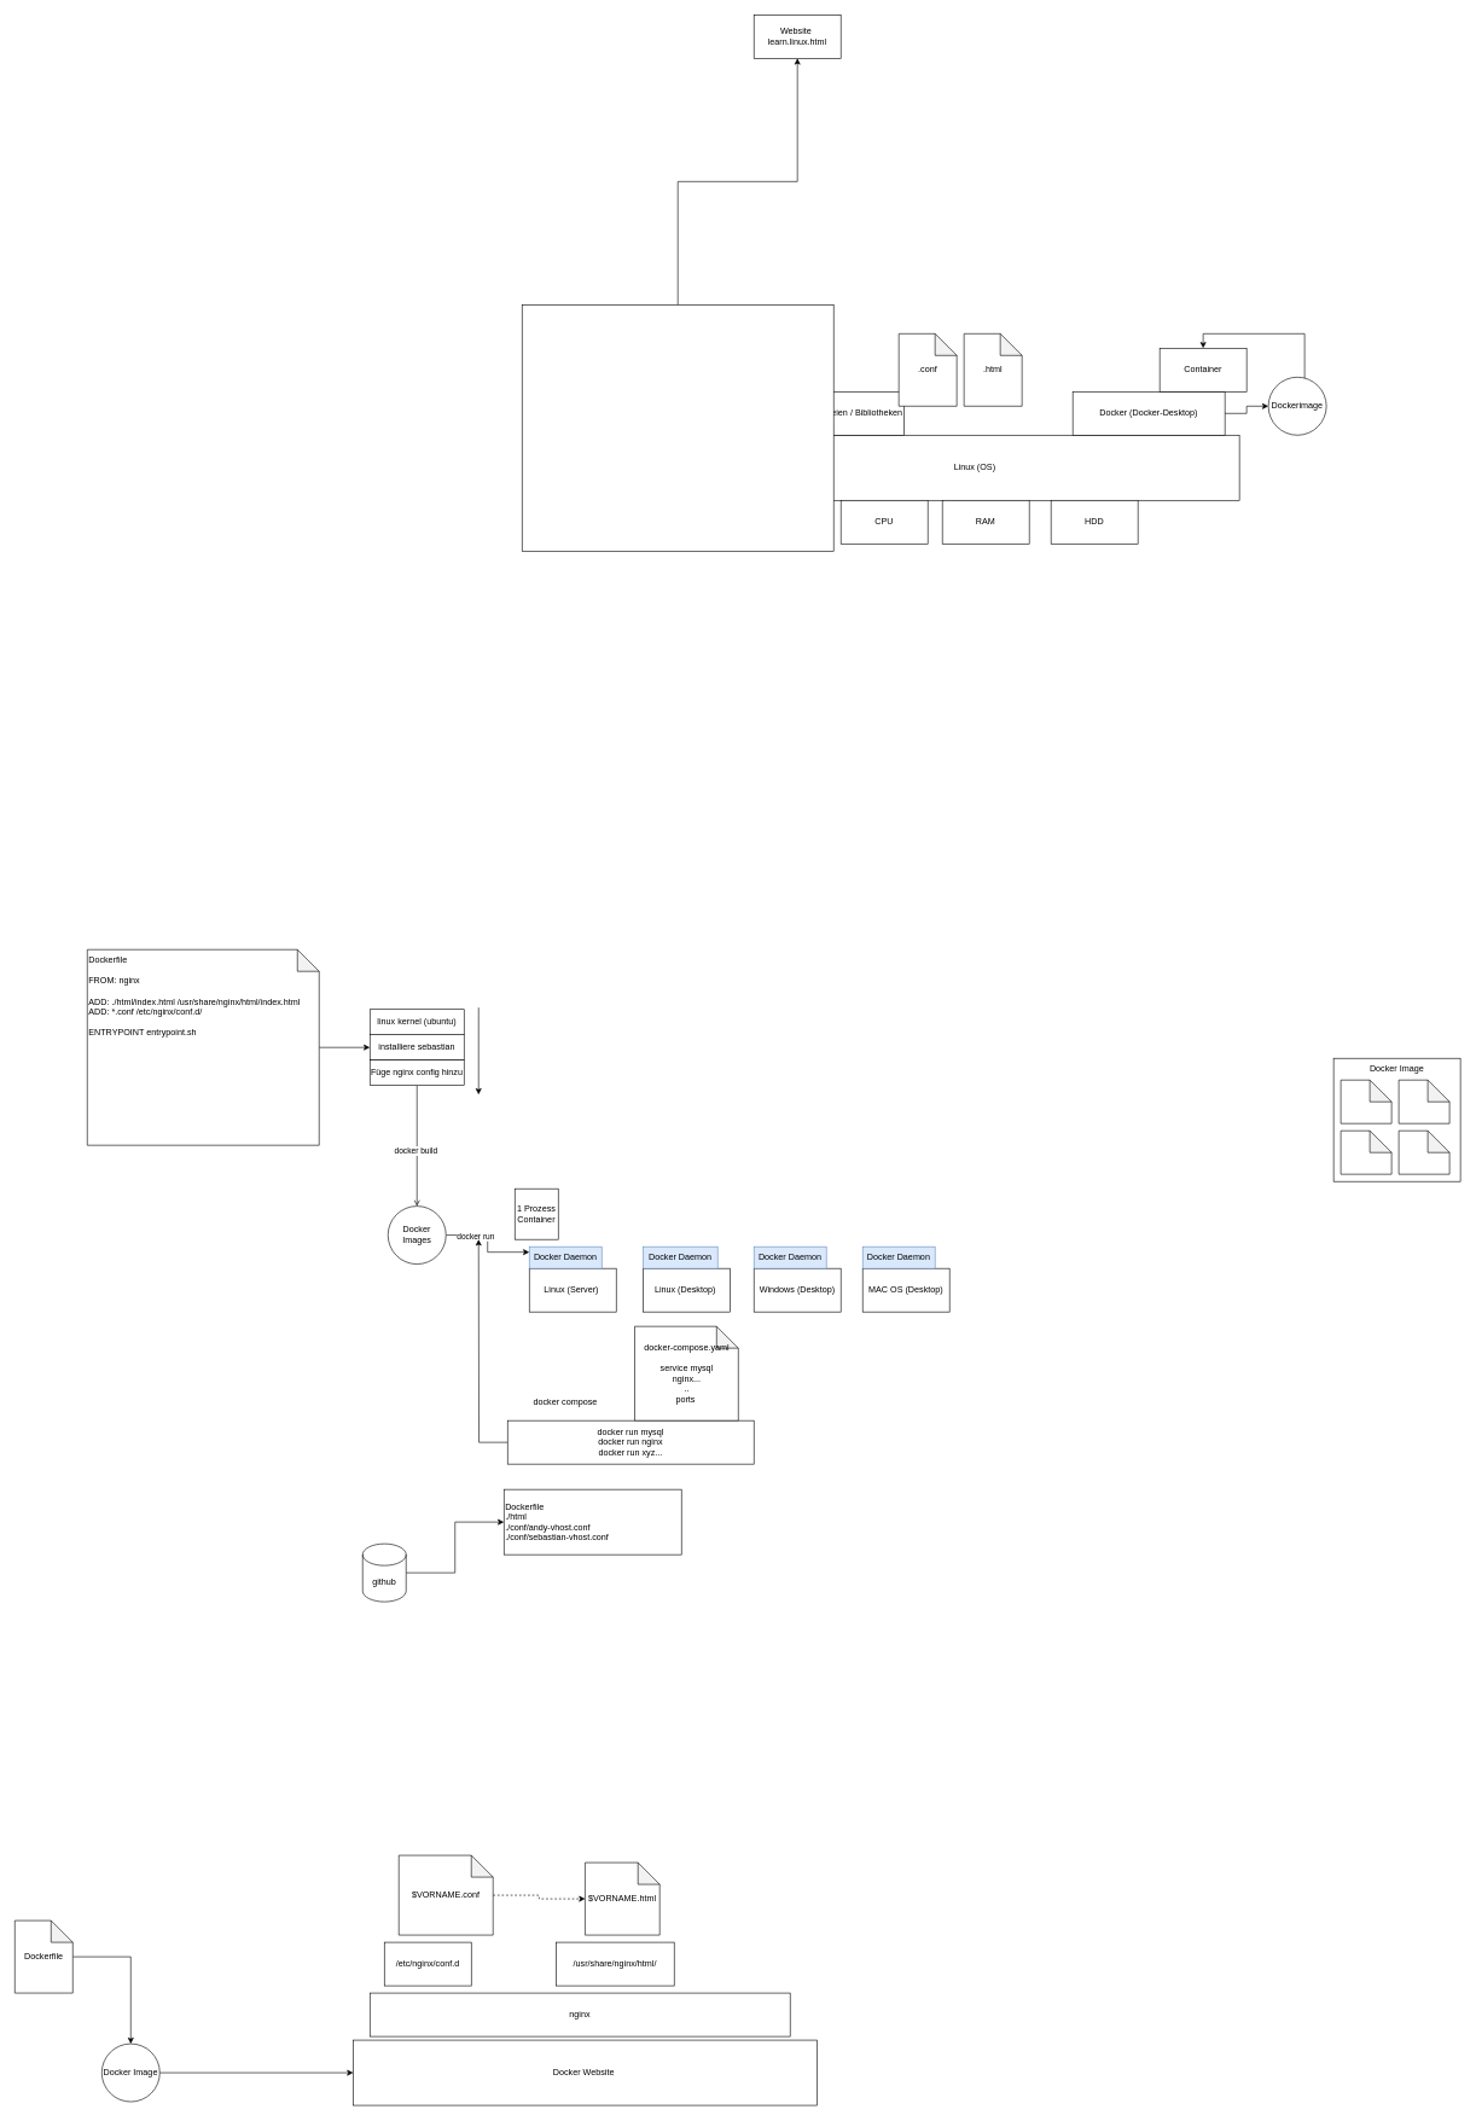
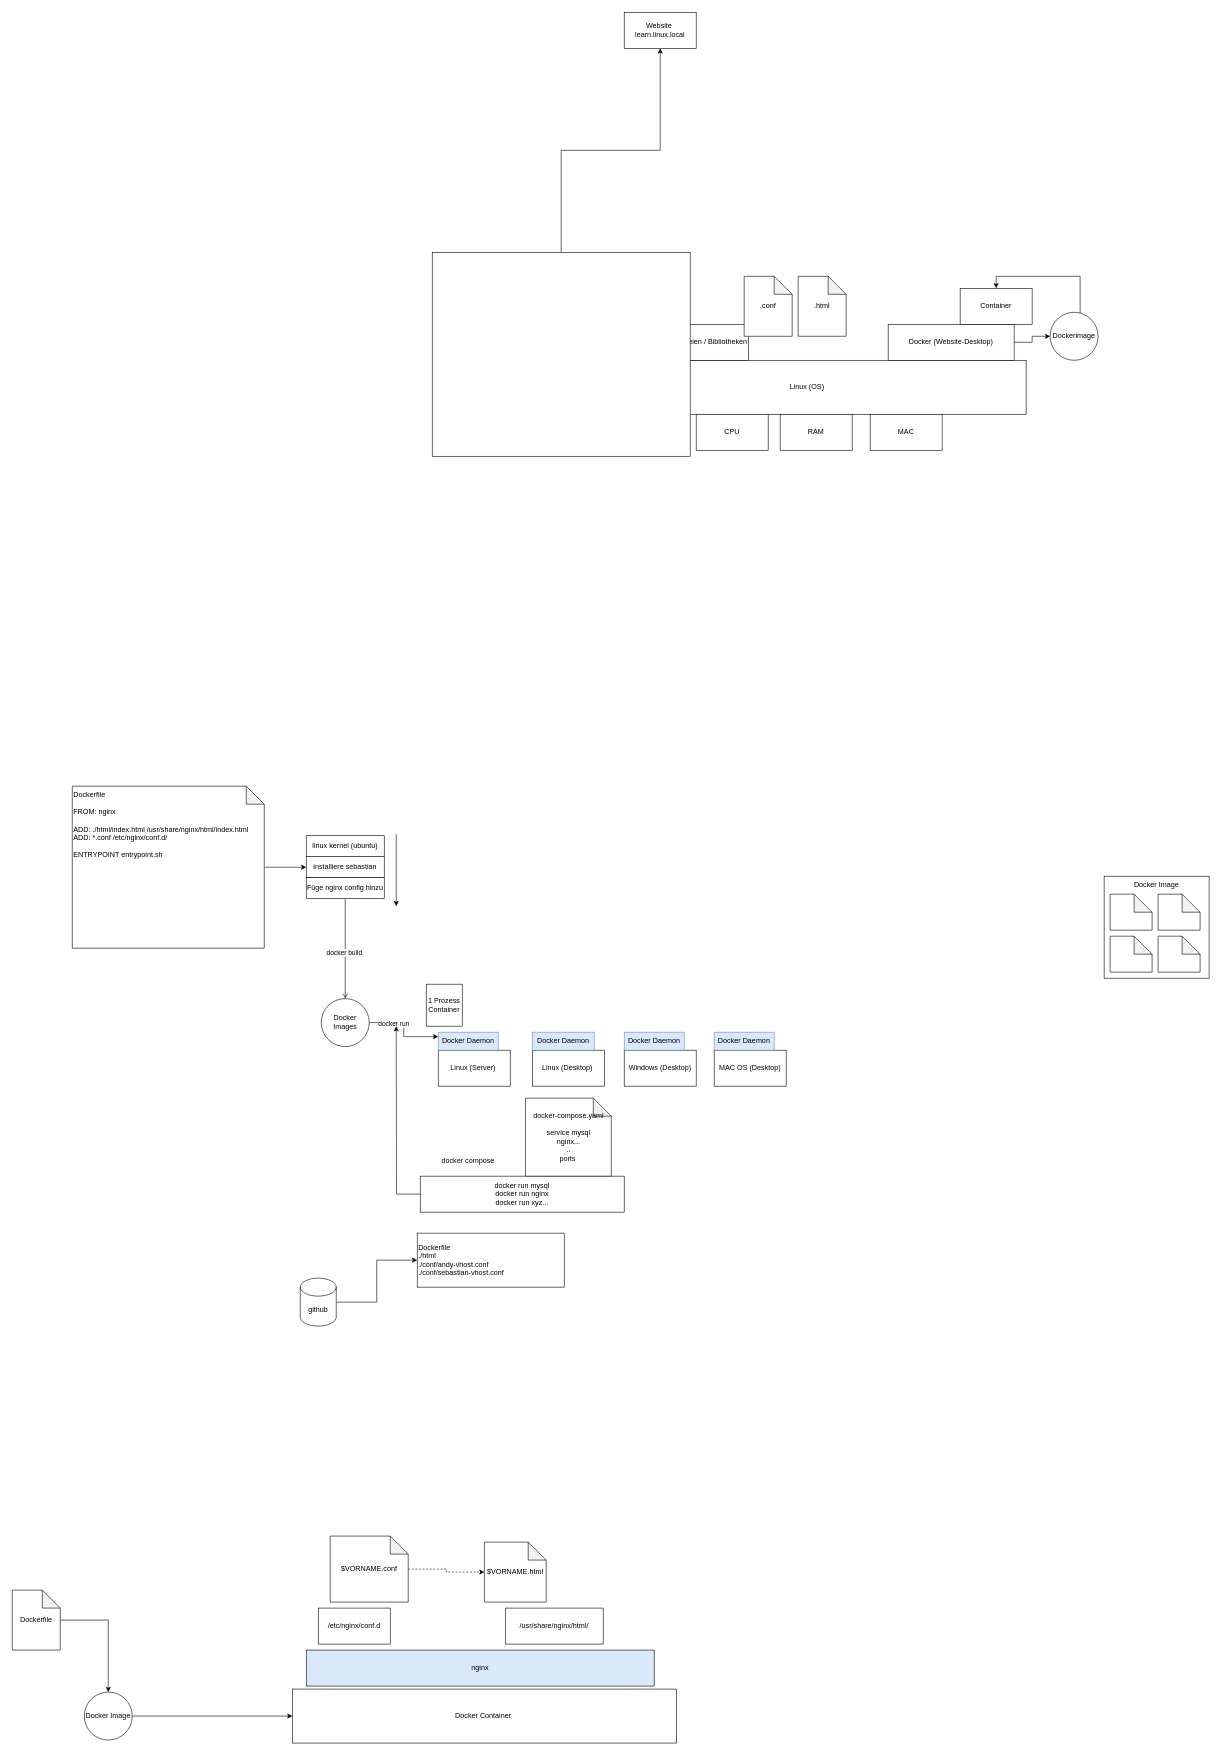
  <mxCell id="0" />
  <mxCell id="1" parent="0" />
  <mxCell id="2" value="Linux (OS)" style="rounded=0;whiteSpace=wrap;html=1;" vertex="1" parent="1"><mxGeometry x="980" y="600" width="730" height="90" as="geometry" /></mxCell>
  <mxCell id="3" value="Hardware" style="rounded=0;whiteSpace=wrap;html=1;" vertex="1" parent="1"><mxGeometry x="1007" y="690" width="120" height="60" as="geometry" /></mxCell>
  <mxCell id="4" value="CPU" style="rounded=0;whiteSpace=wrap;html=1;" vertex="1" parent="1"><mxGeometry x="1160" y="690" width="120" height="60" as="geometry" /></mxCell>
  <mxCell id="5" value="RAM" style="rounded=0;whiteSpace=wrap;html=1;" vertex="1" parent="1"><mxGeometry x="1300" y="690" width="120" height="60" as="geometry" /></mxCell>
- <mxCell id="6" value="HDD" style="rounded=0;whiteSpace=wrap;html=1;" vertex="1" parent="1"><mxGeometry x="1450" y="690" width="120" height="60" as="geometry" /></mxCell>
+ <mxCell id="6" value="MAC" style="rounded=0;whiteSpace=wrap;html=1;" vertex="1" parent="1"><mxGeometry x="1450" y="690" width="120" height="60" as="geometry" /></mxCell>
  <mxCell id="7" value="Programme" style="rounded=0;whiteSpace=wrap;html=1;" vertex="1" parent="1"><mxGeometry x="990" y="540" width="120" height="60" as="geometry" /></mxCell>
  <mxCell id="8" value="Dateien / Bibliotheken" style="rounded=0;whiteSpace=wrap;html=1;" vertex="1" parent="1"><mxGeometry x="1127" y="540" width="120" height="60" as="geometry" /></mxCell>
  <mxCell id="9" value=".conf" style="shape=note;whiteSpace=wrap;html=1;backgroundOutline=1;darkOpacity=0.05;" vertex="1" parent="1"><mxGeometry x="1240" y="460" width="80" height="100" as="geometry" /></mxCell>
  <mxCell id="10" value=".html" style="shape=note;whiteSpace=wrap;html=1;backgroundOutline=1;darkOpacity=0.05;" vertex="1" parent="1"><mxGeometry x="1330" y="460" width="80" height="100" as="geometry" /></mxCell>
  <mxCell id="11" value="" style="edgeStyle=orthogonalEdgeStyle;rounded=0;orthogonalLoop=1;jettySize=auto;html=1;" edge="1" parent="1" source="12" target="13"><mxGeometry relative="1" as="geometry" /></mxCell>
  <mxCell id="12" value="" style="rounded=0;whiteSpace=wrap;html=1;" vertex="1" parent="1"><mxGeometry x="720" y="420" width="430" height="340" as="geometry" /></mxCell>
- <mxCell id="13" value="Website&amp;nbsp;&lt;div&gt;learn.linux.html&lt;/div&gt;" style="rounded=0;whiteSpace=wrap;html=1;" vertex="1" parent="1"><mxGeometry x="1040" y="20" width="120" height="60" as="geometry" /></mxCell>
+ <mxCell id="13" value="Website&amp;nbsp;&lt;div&gt;learn.linux.local&lt;/div&gt;" style="rounded=0;whiteSpace=wrap;html=1;" vertex="1" parent="1"><mxGeometry x="1040" y="20" width="120" height="60" as="geometry" /></mxCell>
  <mxCell id="14" style="edgeStyle=orthogonalEdgeStyle;rounded=0;orthogonalLoop=1;jettySize=auto;html=1;" edge="1" parent="1" source="15" target="18"><mxGeometry relative="1" as="geometry" /></mxCell>
- <mxCell id="15" value="Docker (Docker-Desktop)" style="rounded=0;whiteSpace=wrap;html=1;" vertex="1" parent="1"><mxGeometry x="1480" y="540" width="210" height="60" as="geometry" /></mxCell>
+ <mxCell id="15" value="Docker (Website-Desktop)" style="rounded=0;whiteSpace=wrap;html=1;" vertex="1" parent="1"><mxGeometry x="1480" y="540" width="210" height="60" as="geometry" /></mxCell>
  <mxCell id="16" value="Container" style="rounded=0;whiteSpace=wrap;html=1;" vertex="1" parent="1"><mxGeometry x="1600" y="480" width="120" height="60" as="geometry" /></mxCell>
  <mxCell id="17" style="edgeStyle=orthogonalEdgeStyle;rounded=0;orthogonalLoop=1;jettySize=auto;html=1;entryX=0.5;entryY=0;entryDx=0;entryDy=0;" edge="1" parent="1" source="18" target="16"><mxGeometry relative="1" as="geometry"><Array as="points"><mxPoint x="1800" y="460" /><mxPoint x="1660" y="460" /></Array></mxGeometry></mxCell>
  <mxCell id="18" value="Dockerimage" style="ellipse;whiteSpace=wrap;html=1;aspect=fixed;" vertex="1" parent="1"><mxGeometry x="1750" y="520" width="80" height="80" as="geometry" /></mxCell>
  <mxCell id="19" value="" style="group" vertex="1" connectable="0" parent="1"><mxGeometry x="1840" y="1460" width="175" height="170" as="geometry" /></mxCell>
  <mxCell id="20" value="Docker Image" style="rounded=0;whiteSpace=wrap;html=1;horizontal=1;verticalAlign=top;" vertex="1" parent="19"><mxGeometry width="175" height="170" as="geometry" /></mxCell>
  <mxCell id="21" value="" style="shape=note;whiteSpace=wrap;html=1;backgroundOutline=1;darkOpacity=0.05;" vertex="1" parent="19"><mxGeometry x="10" y="100" width="70" height="60" as="geometry" /></mxCell>
  <mxCell id="22" value="" style="shape=note;whiteSpace=wrap;html=1;backgroundOutline=1;darkOpacity=0.05;" vertex="1" parent="19"><mxGeometry x="90" y="100" width="70" height="60" as="geometry" /></mxCell>
  <mxCell id="23" value="" style="shape=note;whiteSpace=wrap;html=1;backgroundOutline=1;darkOpacity=0.05;" vertex="1" parent="19"><mxGeometry x="10" y="30" width="70" height="60" as="geometry" /></mxCell>
  <mxCell id="24" value="" style="shape=note;whiteSpace=wrap;html=1;backgroundOutline=1;darkOpacity=0.05;" vertex="1" parent="19"><mxGeometry x="90" y="30" width="70" height="60" as="geometry" /></mxCell>
  <mxCell id="25" value="Linux (Desktop)&amp;nbsp;" style="rounded=0;whiteSpace=wrap;html=1;" vertex="1" parent="1"><mxGeometry x="887" y="1750" width="120" height="60" as="geometry" /></mxCell>
  <mxCell id="26" value="Windows (Desktop)" style="rounded=0;whiteSpace=wrap;html=1;" vertex="1" parent="1"><mxGeometry x="1040" y="1750" width="120" height="60" as="geometry" /></mxCell>
  <mxCell id="27" value="MAC OS (Desktop)" style="rounded=0;whiteSpace=wrap;html=1;" vertex="1" parent="1"><mxGeometry x="1190" y="1750" width="120" height="60" as="geometry" /></mxCell>
  <mxCell id="28" value="Linux (Server)&amp;nbsp;" style="rounded=0;whiteSpace=wrap;html=1;" vertex="1" parent="1"><mxGeometry x="730" y="1750" width="120" height="60" as="geometry" /></mxCell>
  <mxCell id="29" value="Docker Daemon" style="rounded=0;whiteSpace=wrap;html=1;fillColor=#dae8fc;strokeColor=#6c8ebf;" vertex="1" parent="1"><mxGeometry x="1040" y="1720" width="100" height="30" as="geometry" /></mxCell>
  <mxCell id="30" value="Docker Daemon" style="rounded=0;whiteSpace=wrap;html=1;fillColor=#dae8fc;strokeColor=#6c8ebf;" vertex="1" parent="1"><mxGeometry x="887" y="1720" width="103" height="30" as="geometry" /></mxCell>
  <mxCell id="31" value="Docker Daemon" style="rounded=0;whiteSpace=wrap;html=1;fillColor=#dae8fc;strokeColor=#6c8ebf;" vertex="1" parent="1"><mxGeometry x="1190" y="1720" width="100" height="30" as="geometry" /></mxCell>
  <mxCell id="32" value="Docker Daemon" style="rounded=0;whiteSpace=wrap;html=1;fillColor=#dae8fc;strokeColor=#6c8ebf;" vertex="1" parent="1"><mxGeometry x="730" y="1720" width="100" height="30" as="geometry" /></mxCell>
  <mxCell id="33" style="edgeStyle=orthogonalEdgeStyle;rounded=0;orthogonalLoop=1;jettySize=auto;html=1;entryX=0;entryY=0.25;entryDx=0;entryDy=0;" edge="1" parent="1" source="35" target="32"><mxGeometry relative="1" as="geometry" /></mxCell>
  <mxCell id="34" value="docker run" style="edgeLabel;html=1;align=center;verticalAlign=middle;resizable=0;points=[];" vertex="1" connectable="0" parent="33"><mxGeometry x="-0.424" y="-1" relative="1" as="geometry"><mxPoint as="offset" /></mxGeometry></mxCell>
  <mxCell id="35" value="Docker Images" style="ellipse;whiteSpace=wrap;html=1;aspect=fixed;" vertex="1" parent="1"><mxGeometry x="535" y="1664" width="80" height="80" as="geometry" /></mxCell>
  <mxCell id="36" value="&lt;div&gt;1 Prozess&lt;/div&gt;Container" style="rounded=0;whiteSpace=wrap;html=1;" vertex="1" parent="1"><mxGeometry x="710" y="1640" width="60" height="70" as="geometry" /></mxCell>
  <mxCell id="37" style="edgeStyle=orthogonalEdgeStyle;rounded=0;orthogonalLoop=1;jettySize=auto;html=1;" edge="1" parent="1" source="38" target="39"><mxGeometry relative="1" as="geometry" /></mxCell>
  <mxCell id="38" value="Dockerfile&lt;div&gt;&lt;br&gt;&lt;/div&gt;&lt;div style=&quot;&quot;&gt;FROM: nginx&lt;/div&gt;&lt;div style=&quot;&quot;&gt;&lt;br&gt;&lt;/div&gt;&lt;div&gt;ADD: ./html/index.html /usr/share/nginx/html/index.html&lt;/div&gt;&lt;div&gt;ADD: *.conf /etc/nginx/conf.d/&lt;/div&gt;&lt;div&gt;&lt;br&gt;&lt;/div&gt;&lt;div&gt;ENTRYPOINT entrypoint.sh&lt;/div&gt;" style="shape=note;whiteSpace=wrap;html=1;backgroundOutline=1;darkOpacity=0.05;verticalAlign=top;align=left;" vertex="1" parent="1"><mxGeometry x="120" y="1310" width="320" height="270" as="geometry" /></mxCell>
  <mxCell id="39" value="installiere sebastian" style="rounded=0;whiteSpace=wrap;html=1;" vertex="1" parent="1"><mxGeometry x="510" y="1427.5" width="130" height="35" as="geometry" /></mxCell>
  <mxCell id="40" value="linux kernel (ubuntu)" style="rounded=0;whiteSpace=wrap;html=1;" vertex="1" parent="1"><mxGeometry x="510" y="1392.5" width="130" height="35" as="geometry" /></mxCell>
  <mxCell id="41" style="edgeStyle=orthogonalEdgeStyle;rounded=0;orthogonalLoop=1;jettySize=auto;html=1;endArrow=open;" edge="1" parent="1" source="43" target="35"><mxGeometry relative="1" as="geometry" /></mxCell>
  <mxCell id="42" value="docker build&amp;nbsp;" style="edgeLabel;html=1;align=center;verticalAlign=middle;resizable=0;points=[];" vertex="1" connectable="0" parent="41"><mxGeometry x="0.079" y="-1" relative="1" as="geometry"><mxPoint as="offset" /></mxGeometry></mxCell>
  <mxCell id="43" value="Füge nginx config hinzu" style="rounded=0;whiteSpace=wrap;html=1;" vertex="1" parent="1"><mxGeometry x="510" y="1462.5" width="130" height="35" as="geometry" /></mxCell>
  <mxCell id="44" value="" style="endArrow=classic;html=1;rounded=0;" edge="1" parent="1"><mxGeometry width="50" height="50" relative="1" as="geometry"><mxPoint x="660" y="1390" as="sourcePoint" /><mxPoint x="660" y="1510" as="targetPoint" /></mxGeometry></mxCell>
  <mxCell id="45" style="edgeStyle=orthogonalEdgeStyle;rounded=0;orthogonalLoop=1;jettySize=auto;html=1;" edge="1" parent="1" source="46"><mxGeometry relative="1" as="geometry"><mxPoint x="660" y="1710" as="targetPoint" /></mxGeometry></mxCell>
  <mxCell id="46" value="docker run mysql&lt;div&gt;docker run nginx&lt;/div&gt;&lt;div&gt;docker run xyz...&lt;/div&gt;" style="rounded=0;whiteSpace=wrap;html=1;" vertex="1" parent="1"><mxGeometry x="700" y="1960" width="340" height="60" as="geometry" /></mxCell>
  <mxCell id="47" value="docker compose" style="text;html=1;align=center;verticalAlign=middle;whiteSpace=wrap;rounded=0;" vertex="1" parent="1"><mxGeometry x="695" y="1920" width="170" height="30" as="geometry" /></mxCell>
  <mxCell id="48" value="docker-compose.yaml&lt;div&gt;&lt;br&gt;&lt;/div&gt;&lt;div&gt;service mysql&lt;/div&gt;&lt;div&gt;nginx...&lt;/div&gt;&lt;div&gt;..&lt;/div&gt;&lt;div&gt;ports&amp;nbsp;&lt;/div&gt;" style="shape=note;whiteSpace=wrap;html=1;backgroundOutline=1;darkOpacity=0.05;" vertex="1" parent="1"><mxGeometry x="875.5" y="1830" width="143" height="130" as="geometry" /></mxCell>
- <mxCell id="49" value="Docker Website&amp;nbsp;" style="rounded=0;whiteSpace=wrap;html=1;" vertex="1" parent="1"><mxGeometry x="487" y="2815" width="640" height="90" as="geometry" /></mxCell>
+ <mxCell id="49" value="Docker Container&amp;nbsp;" style="rounded=0;whiteSpace=wrap;html=1;" vertex="1" parent="1"><mxGeometry x="487" y="2815" width="640" height="90" as="geometry" /></mxCell>
  <mxCell id="50" style="edgeStyle=orthogonalEdgeStyle;rounded=0;orthogonalLoop=1;jettySize=auto;html=1;" edge="1" parent="1" source="51" target="49"><mxGeometry relative="1" as="geometry" /></mxCell>
  <mxCell id="51" value="Docker Image" style="ellipse;whiteSpace=wrap;html=1;aspect=fixed;" vertex="1" parent="1"><mxGeometry x="140" y="2820" width="80" height="80" as="geometry" /></mxCell>
  <mxCell id="52" style="edgeStyle=orthogonalEdgeStyle;rounded=0;orthogonalLoop=1;jettySize=auto;html=1;" edge="1" parent="1" source="53" target="51"><mxGeometry relative="1" as="geometry" /></mxCell>
  <mxCell id="53" value="Dockerfile" style="shape=note;whiteSpace=wrap;html=1;backgroundOutline=1;darkOpacity=0.05;" vertex="1" parent="1"><mxGeometry x="20" y="2650" width="80" height="100" as="geometry" /></mxCell>
- <mxCell id="54" value="nginx" style="rounded=0;whiteSpace=wrap;html=1;" vertex="1" parent="1"><mxGeometry x="510" y="2750" width="580" height="60" as="geometry" /></mxCell>
+ <mxCell id="54" value="nginx" style="rounded=0;whiteSpace=wrap;html=1;fillColor=#dae8fc;" vertex="1" parent="1"><mxGeometry x="510" y="2750" width="580" height="60" as="geometry" /></mxCell>
  <mxCell id="55" value="/etc/nginx/conf.d" style="rounded=0;whiteSpace=wrap;html=1;" vertex="1" parent="1"><mxGeometry x="530" y="2680" width="120" height="60" as="geometry" /></mxCell>
  <mxCell id="56" style="edgeStyle=orthogonalEdgeStyle;rounded=0;orthogonalLoop=1;jettySize=auto;html=1;dashed=1;" edge="1" parent="1" source="57" target="62"><mxGeometry relative="1" as="geometry" /></mxCell>
  <mxCell id="57" value="$VORNAME.conf" style="shape=note;whiteSpace=wrap;html=1;backgroundOutline=1;darkOpacity=0.05;" vertex="1" parent="1"><mxGeometry x="550" y="2560" width="130" height="110" as="geometry" /></mxCell>
  <mxCell id="58" style="edgeStyle=orthogonalEdgeStyle;rounded=0;orthogonalLoop=1;jettySize=auto;html=1;entryX=0;entryY=0.5;entryDx=0;entryDy=0;" edge="1" parent="1" source="59" target="60"><mxGeometry relative="1" as="geometry" /></mxCell>
  <mxCell id="59" value="github" style="shape=cylinder3;whiteSpace=wrap;html=1;boundedLbl=1;backgroundOutline=1;size=15;" vertex="1" parent="1"><mxGeometry x="500" y="2130" width="60" height="80" as="geometry" /></mxCell>
  <mxCell id="60" value="Dockerfile&lt;div&gt;./html&lt;/div&gt;&lt;div&gt;./conf/andy-vhost.conf&lt;/div&gt;&lt;div&gt;./conf/sebastian-vhost.conf&lt;/div&gt;" style="rounded=0;whiteSpace=wrap;html=1;align=left;" vertex="1" parent="1"><mxGeometry x="695" y="2055" width="245" height="90" as="geometry" /></mxCell>
- <mxCell id="61" value="/usr/share/nginx/html/" style="rounded=0;whiteSpace=wrap;html=1;" vertex="1" parent="1"><mxGeometry x="767" y="2680" width="163" height="60" as="geometry" /></mxCell>
+ <mxCell id="61" value="/usr/share/nginx/html/" style="rounded=0;whiteSpace=wrap;html=1;" vertex="1" parent="1"><mxGeometry x="842" y="2680" width="163" height="60" as="geometry" /></mxCell>
  <mxCell id="62" value="$VORNAME.html" style="shape=note;whiteSpace=wrap;html=1;backgroundOutline=1;darkOpacity=0.05;" vertex="1" parent="1"><mxGeometry x="807" y="2570" width="103" height="100" as="geometry" /></mxCell>
